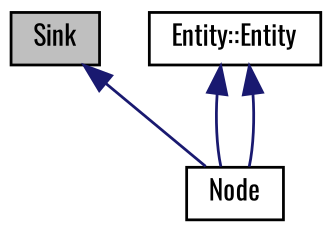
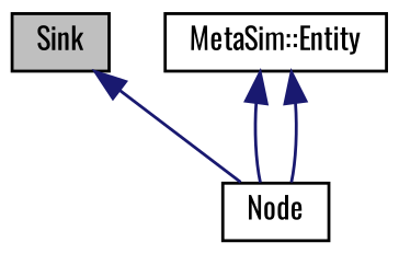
  digraph {
    fontname=Oswald
    node [color=black fillcolor=white fontname=Oswald fontsize=10 shape=record style=filled]
    edge [color=midnightblue dir=back fontname=Oswald fontsize=10 labelfontname=Helvetica labelfontsize=10 style=solid]
    n1 [fillcolor=grey75 fontcolor=black height=0.2 label=Sink width=0.4]
    n2 [height=0.2 label="Node" width=0.4]
-   n3 [height=0.2 label="Entity::Entity" width=0.4]
+   n3 [height=0.2 label="MetaSim::Entity" width=0.4]
    n1 -> n2
    n3 -> n2
    n3 -> n2
  }
